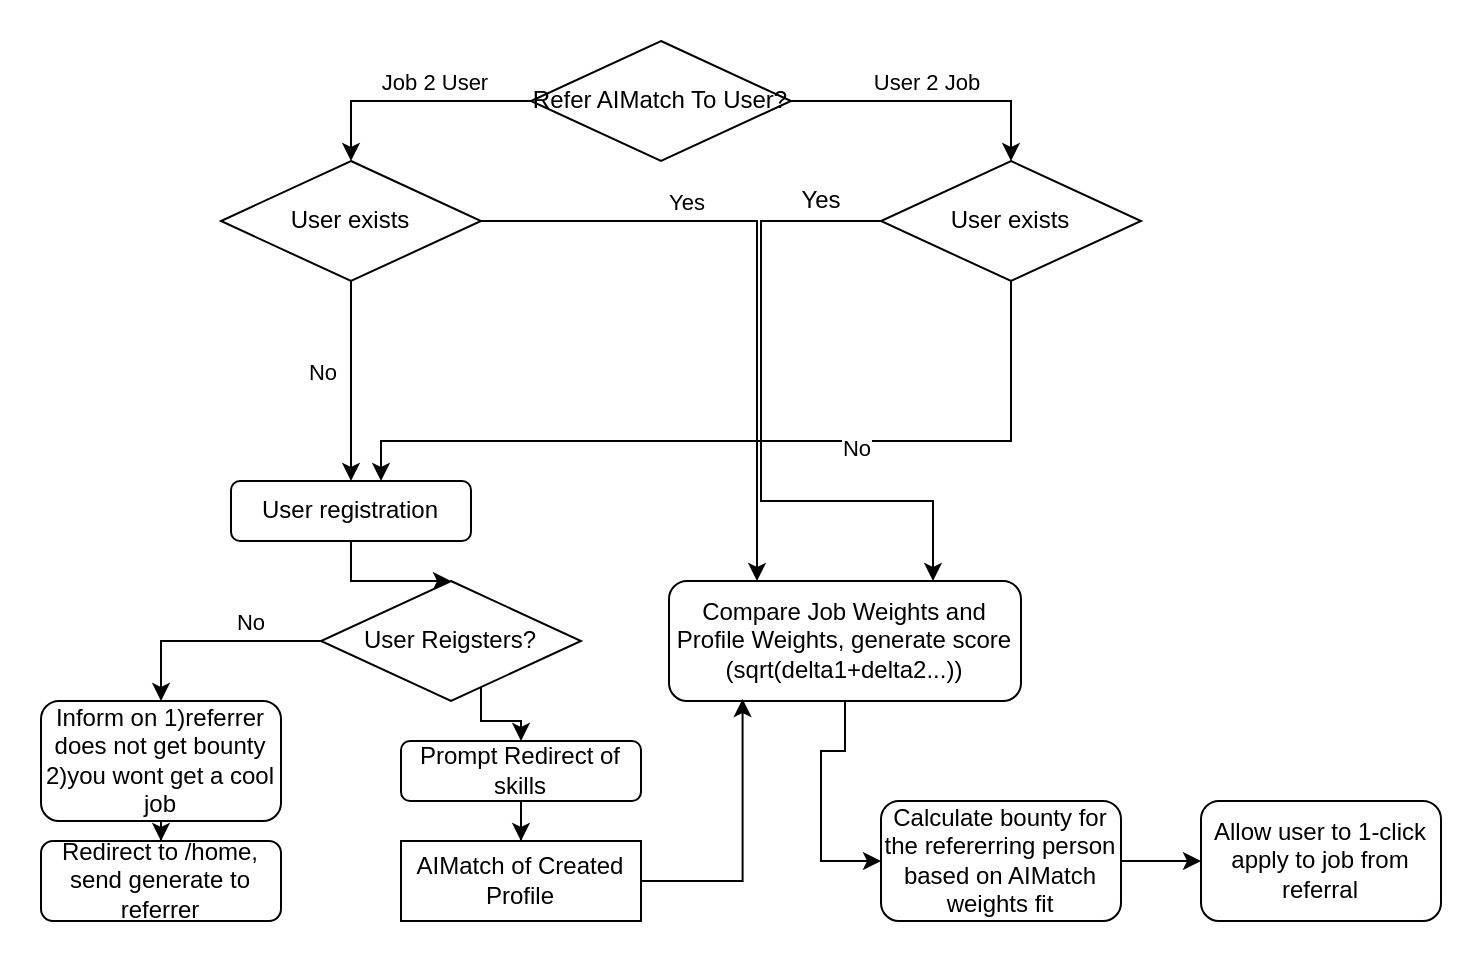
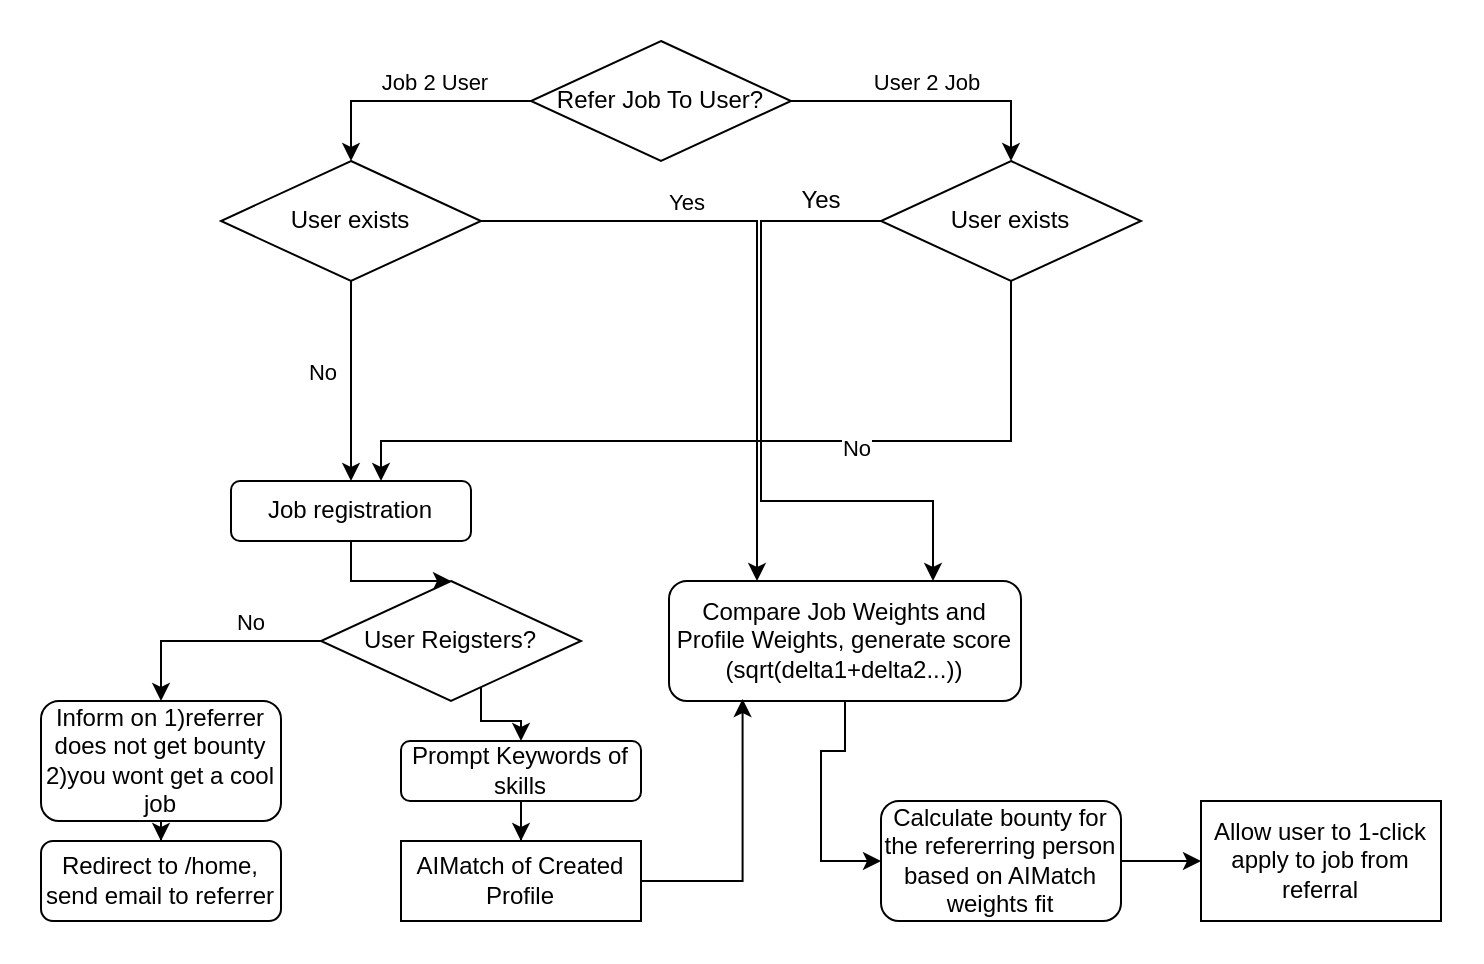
  <mxCell id="0" />
  <mxCell id="1" parent="0" />
  <mxCell id="2" value="" style="edgeStyle=orthogonalEdgeStyle;rounded=0;orthogonalLoop=1;jettySize=auto;html=1;entryX=0.5;entryY=0;entryDx=0;entryDy=0;" edge="1" parent="1" source="6" target="11"><mxGeometry relative="1" as="geometry"><mxPoint x="200" y="50" as="targetPoint" /><Array as="points"><mxPoint x="175" y="50" /></Array></mxGeometry></mxCell>
  <mxCell id="3" value="Job 2 User" style="edgeLabel;html=1;align=center;verticalAlign=middle;resizable=0;points=[];" vertex="1" connectable="0" parent="2"><mxGeometry x="-0.126" y="2" relative="1" as="geometry"><mxPoint x="3" y="-12" as="offset" /></mxGeometry></mxCell>
  <mxCell id="4" value="" style="edgeStyle=orthogonalEdgeStyle;rounded=0;orthogonalLoop=1;jettySize=auto;html=1;entryX=0.5;entryY=0;entryDx=0;entryDy=0;" edge="1" parent="1" source="6" target="15"><mxGeometry relative="1" as="geometry"><mxPoint x="480" y="50" as="targetPoint" /><Array as="points"><mxPoint x="505" y="50" /></Array></mxGeometry></mxCell>
  <mxCell id="5" value="User 2 Job" style="edgeLabel;html=1;align=center;verticalAlign=middle;resizable=0;points=[];" vertex="1" connectable="0" parent="4"><mxGeometry x="-0.037" y="2" relative="1" as="geometry"><mxPoint y="-8" as="offset" /></mxGeometry></mxCell>
- <mxCell id="6" value="Refer AIMatch To User?" style="rhombus;whiteSpace=wrap;html=1;" vertex="1" parent="1"><mxGeometry x="265" y="20" width="130" height="60" as="geometry" /></mxCell>
+ <mxCell id="6" value="Refer Job To User?" style="rhombus;whiteSpace=wrap;html=1;" vertex="1" parent="1"><mxGeometry x="265" y="20" width="130" height="60" as="geometry" /></mxCell>
  <mxCell id="7" style="edgeStyle=orthogonalEdgeStyle;rounded=0;orthogonalLoop=1;jettySize=auto;html=1;entryX=0.25;entryY=0;entryDx=0;entryDy=0;" edge="1" parent="1" source="11" target="17"><mxGeometry relative="1" as="geometry"><mxPoint x="280" y="130" as="targetPoint" /></mxGeometry></mxCell>
  <mxCell id="8" value="Yes" style="edgeLabel;html=1;align=center;verticalAlign=middle;resizable=0;points=[];" vertex="1" connectable="0" parent="7"><mxGeometry x="-0.275" relative="1" as="geometry"><mxPoint x="-13" y="-10" as="offset" /></mxGeometry></mxCell>
  <mxCell id="9" style="edgeStyle=orthogonalEdgeStyle;rounded=0;orthogonalLoop=1;jettySize=auto;html=1;exitX=0.5;exitY=1;exitDx=0;exitDy=0;entryX=0.5;entryY=0;entryDx=0;entryDy=0;" edge="1" parent="1" source="11" target="20"><mxGeometry relative="1" as="geometry" /></mxCell>
  <mxCell id="10" value="No" style="edgeLabel;html=1;align=center;verticalAlign=middle;resizable=0;points=[];" vertex="1" connectable="0" parent="9"><mxGeometry x="-0.102" y="-1" relative="1" as="geometry"><mxPoint x="-14" as="offset" /></mxGeometry></mxCell>
  <mxCell id="11" value="User exists" style="rhombus;whiteSpace=wrap;html=1;" vertex="1" parent="1"><mxGeometry x="110" y="80" width="130" height="60" as="geometry" /></mxCell>
  <mxCell id="12" style="edgeStyle=orthogonalEdgeStyle;rounded=0;orthogonalLoop=1;jettySize=auto;html=1;entryX=0.75;entryY=0;entryDx=0;entryDy=0;" edge="1" parent="1" source="15" target="17"><mxGeometry relative="1" as="geometry"><Array as="points"><mxPoint x="380" y="110" /><mxPoint x="380" y="250" /><mxPoint x="466" y="250" /></Array></mxGeometry></mxCell>
  <mxCell id="13" style="edgeStyle=orthogonalEdgeStyle;rounded=0;orthogonalLoop=1;jettySize=auto;html=1;entryX=0.625;entryY=0;entryDx=0;entryDy=0;entryPerimeter=0;" edge="1" parent="1" source="15" target="20"><mxGeometry relative="1" as="geometry"><mxPoint x="500" y="250" as="targetPoint" /><Array as="points"><mxPoint x="505" y="220" /><mxPoint x="190" y="220" /></Array></mxGeometry></mxCell>
  <mxCell id="14" value="No" style="edgeLabel;html=1;align=center;verticalAlign=middle;resizable=0;points=[];" vertex="1" connectable="0" parent="13"><mxGeometry x="-0.238" y="3" relative="1" as="geometry"><mxPoint as="offset" /></mxGeometry></mxCell>
  <mxCell id="15" value="User exists" style="rhombus;whiteSpace=wrap;html=1;" vertex="1" parent="1"><mxGeometry x="440" y="80" width="130" height="60" as="geometry" /></mxCell>
  <mxCell id="16" style="edgeStyle=orthogonalEdgeStyle;rounded=0;orthogonalLoop=1;jettySize=auto;html=1;entryX=0;entryY=0.5;entryDx=0;entryDy=0;" edge="1" parent="1" source="17" target="32"><mxGeometry relative="1" as="geometry"><Array as="points"><mxPoint x="422" y="375" /><mxPoint x="410" y="375" /><mxPoint x="410" y="430" /></Array></mxGeometry></mxCell>
  <mxCell id="17" value="Compare Job Weights and Profile Weights, generate score (sqrt(delta1+delta2...))" style="rounded=1;whiteSpace=wrap;html=1;" vertex="1" parent="1"><mxGeometry x="334" y="290" width="176" height="60" as="geometry" /></mxCell>
  <mxCell id="18" value="Yes" style="text;html=1;align=center;verticalAlign=middle;resizable=0;points=[];autosize=1;strokeColor=none;fillColor=none;" vertex="1" parent="1"><mxGeometry x="390" y="85" width="40" height="30" as="geometry" /></mxCell>
  <mxCell id="19" style="edgeStyle=orthogonalEdgeStyle;rounded=0;orthogonalLoop=1;jettySize=auto;html=1;entryX=0.5;entryY=0;entryDx=0;entryDy=0;" edge="1" parent="1" source="20" target="26"><mxGeometry relative="1" as="geometry" /></mxCell>
- <mxCell id="20" value="User registration" style="rounded=1;whiteSpace=wrap;html=1;" vertex="1" parent="1"><mxGeometry x="115" y="240" width="120" height="30" as="geometry" /></mxCell>
+ <mxCell id="20" value="Job registration" style="rounded=1;whiteSpace=wrap;html=1;" vertex="1" parent="1"><mxGeometry x="115" y="240" width="120" height="30" as="geometry" /></mxCell>
  <mxCell id="21" style="edgeStyle=orthogonalEdgeStyle;rounded=0;orthogonalLoop=1;jettySize=auto;html=1;entryX=0.5;entryY=0;entryDx=0;entryDy=0;" edge="1" parent="1" source="22" target="29"><mxGeometry relative="1" as="geometry" /></mxCell>
- <mxCell id="22" value="Prompt Redirect of skills" style="rounded=1;whiteSpace=wrap;html=1;" vertex="1" parent="1"><mxGeometry x="200" y="370" width="120" height="30" as="geometry" /></mxCell>
+ <mxCell id="22" value="Prompt Keywords of skills" style="rounded=1;whiteSpace=wrap;html=1;" vertex="1" parent="1"><mxGeometry x="200" y="370" width="120" height="30" as="geometry" /></mxCell>
  <mxCell id="23" style="edgeStyle=orthogonalEdgeStyle;rounded=0;orthogonalLoop=1;jettySize=auto;html=1;exitX=0;exitY=0.5;exitDx=0;exitDy=0;entryX=0.5;entryY=0;entryDx=0;entryDy=0;" edge="1" parent="1" source="26" target="28"><mxGeometry relative="1" as="geometry" /></mxCell>
  <mxCell id="24" value="No" style="edgeLabel;html=1;align=center;verticalAlign=middle;resizable=0;points=[];" vertex="1" connectable="0" parent="23"><mxGeometry x="-0.588" y="3" relative="1" as="geometry"><mxPoint x="-13" y="-13" as="offset" /></mxGeometry></mxCell>
  <mxCell id="25" style="edgeStyle=orthogonalEdgeStyle;rounded=0;orthogonalLoop=1;jettySize=auto;html=1;entryX=0.5;entryY=0;entryDx=0;entryDy=0;" edge="1" parent="1" source="26" target="22"><mxGeometry relative="1" as="geometry"><Array as="points"><mxPoint x="240" y="360" /><mxPoint x="260" y="360" /></Array></mxGeometry></mxCell>
  <mxCell id="26" value="User Reigsters?" style="rhombus;whiteSpace=wrap;html=1;" vertex="1" parent="1"><mxGeometry x="160" y="290" width="130" height="60" as="geometry" /></mxCell>
  <mxCell id="27" style="edgeStyle=orthogonalEdgeStyle;rounded=0;orthogonalLoop=1;jettySize=auto;html=1;entryX=0.5;entryY=0;entryDx=0;entryDy=0;" edge="1" parent="1" source="28" target="34"><mxGeometry relative="1" as="geometry" /></mxCell>
  <mxCell id="28" value="Inform on 1)referrer does not get bounty&lt;br&gt;2)you wont get a cool job" style="rounded=1;whiteSpace=wrap;html=1;" vertex="1" parent="1"><mxGeometry x="20" y="350" width="120" height="60" as="geometry" /></mxCell>
  <mxCell id="29" value="AIMatch of Created Profile" style="whiteSpace=wrap;html=1;rounded=0;" vertex="1" parent="1"><mxGeometry x="200" y="420" width="120" height="40" as="geometry" /></mxCell>
- <mxCell id="30" value="Allow user to 1-click apply to job from referral" style="rounded=1;whiteSpace=wrap;html=1;" vertex="1" parent="1"><mxGeometry x="600" y="400" width="120" height="60" as="geometry" /></mxCell>
+ <mxCell id="30" value="Allow user to 1-click apply to job from referral" style="whiteSpace=wrap;html=1;rounded=0;" vertex="1" parent="1"><mxGeometry x="600" y="400" width="120" height="60" as="geometry" /></mxCell>
  <mxCell id="31" style="edgeStyle=orthogonalEdgeStyle;rounded=0;orthogonalLoop=1;jettySize=auto;html=1;" edge="1" parent="1" source="32" target="30"><mxGeometry relative="1" as="geometry" /></mxCell>
  <mxCell id="32" value="Calculate bounty for the refererring person based on AIMatch weights fit" style="rounded=1;whiteSpace=wrap;html=1;" vertex="1" parent="1"><mxGeometry x="440" y="400" width="120" height="60" as="geometry" /></mxCell>
  <mxCell id="33" style="edgeStyle=orthogonalEdgeStyle;rounded=0;orthogonalLoop=1;jettySize=auto;html=1;entryX=0.209;entryY=0.984;entryDx=0;entryDy=0;entryPerimeter=0;" edge="1" parent="1" source="29" target="17"><mxGeometry relative="1" as="geometry" /></mxCell>
- <mxCell id="34" value="Redirect to /home, send generate to referrer" style="rounded=1;whiteSpace=wrap;html=1;" vertex="1" parent="1"><mxGeometry x="20" y="420" width="120" height="40" as="geometry" /></mxCell>
+ <mxCell id="34" value="Redirect to /home, send email to referrer" style="rounded=1;whiteSpace=wrap;html=1;" vertex="1" parent="1"><mxGeometry x="20" y="420" width="120" height="40" as="geometry" /></mxCell>
